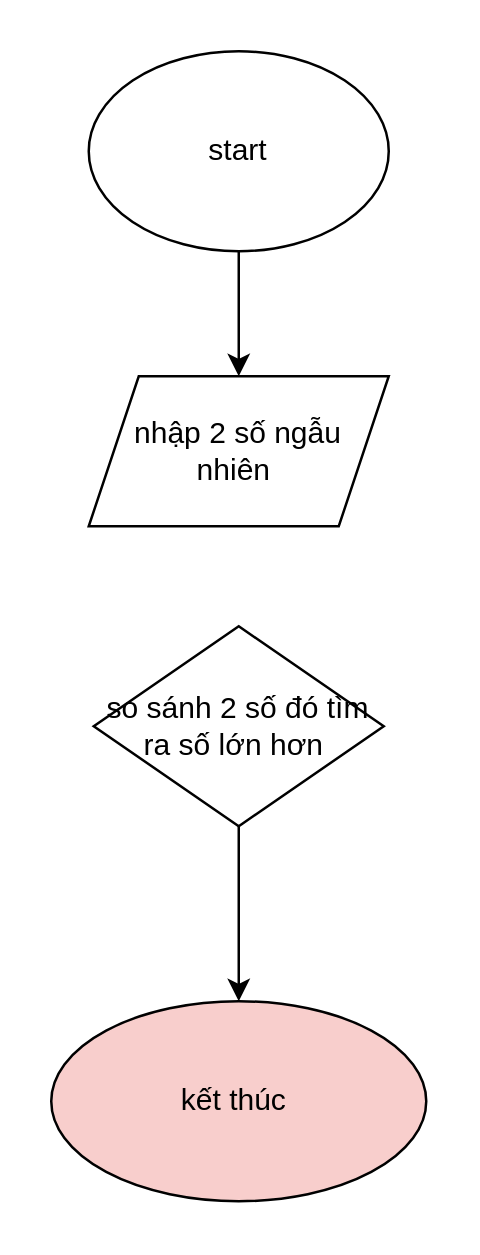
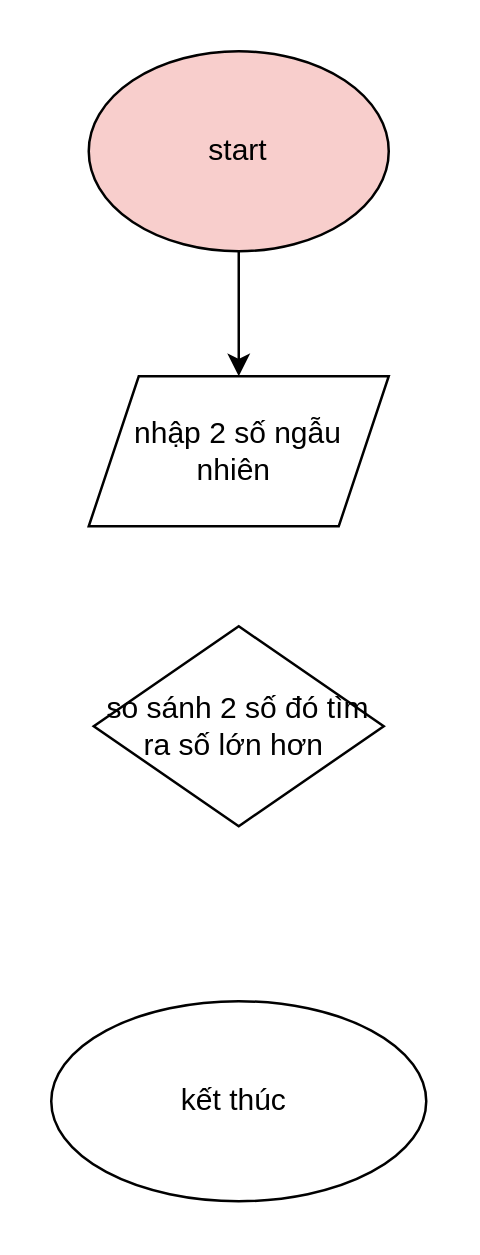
  <mxCell id="0" />
  <mxCell id="1" parent="0" />
  <mxCell id="2" value="" style="edgeStyle=orthogonalEdgeStyle;rounded=0;orthogonalLoop=1;jettySize=auto;html=1;" edge="1" parent="1" source="3" target="4"><mxGeometry relative="1" as="geometry" /></mxCell>
- <mxCell id="3" value="start" style="ellipse;whiteSpace=wrap;html=1;" vertex="1" parent="1"><mxGeometry x="35" y="20" width="120" height="80" as="geometry" /></mxCell>
+ <mxCell id="3" value="start" style="ellipse;whiteSpace=wrap;html=1;fillColor=#f8cecc;" vertex="1" parent="1"><mxGeometry x="35" y="20" width="120" height="80" as="geometry" /></mxCell>
  <mxCell id="4" value="nhập 2 số ngẫu nhiên&amp;nbsp;" style="shape=parallelogram;perimeter=parallelogramPerimeter;whiteSpace=wrap;html=1;fixedSize=1;" vertex="1" parent="1"><mxGeometry x="35" y="150" width="120" height="60" as="geometry" /></mxCell>
- <mxCell id="5" value="" style="edgeStyle=orthogonalEdgeStyle;rounded=0;orthogonalLoop=1;jettySize=auto;html=1;" edge="1" parent="1" source="6" target="7"><mxGeometry relative="1" as="geometry" /></mxCell>
  <mxCell id="6" value="so sánh 2 số đó tìm ra số lớn hơn&amp;nbsp;" style="rhombus;whiteSpace=wrap;html=1;" vertex="1" parent="1"><mxGeometry x="37" y="250" width="116" height="80" as="geometry" /></mxCell>
- <mxCell id="7" value="kết thúc&amp;nbsp;" style="ellipse;whiteSpace=wrap;html=1;fillColor=#f8cecc;" vertex="1" parent="1"><mxGeometry x="20" y="400" width="150" height="80" as="geometry" /></mxCell>
+ <mxCell id="7" value="kết thúc&amp;nbsp;" style="ellipse;whiteSpace=wrap;html=1;" vertex="1" parent="1"><mxGeometry x="20" y="400" width="150" height="80" as="geometry" /></mxCell>
